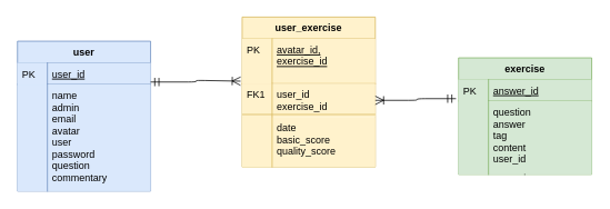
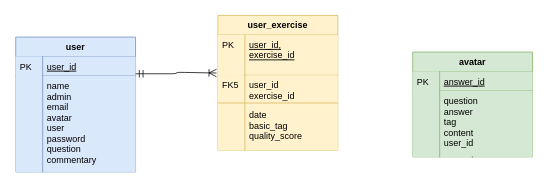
  <mxCell id="0" />
  <mxCell id="1" parent="0" />
  <mxCell id="2" value="user" style="swimlane;fontStyle=1;childLayout=stackLayout;horizontal=1;startSize=26;horizontalStack=0;resizeParent=1;resizeLast=0;collapsible=1;marginBottom=0;rounded=0;shadow=0;strokeWidth=1;fillColor=#dae8fc;strokeColor=#6c8ebf;" parent="1" vertex="1"><mxGeometry x="20" y="49" width="160" height="180" as="geometry"><mxRectangle x="20" y="80" width="160" height="26" as="alternateBounds" /></mxGeometry></mxCell>
  <mxCell id="3" value="user_id" style="shape=partialRectangle;top=0;left=0;right=0;bottom=1;align=left;verticalAlign=top;fillColor=#dae8fc;spacingLeft=40;spacingRight=4;overflow=hidden;rotatable=0;points=[[0,0.5],[1,0.5]];portConstraint=eastwest;dropTarget=0;rounded=0;shadow=0;strokeWidth=1;fontStyle=4;strokeColor=#6c8ebf;" parent="2" vertex="1"><mxGeometry y="26" width="160" height="26" as="geometry" /></mxCell>
  <mxCell id="4" value="PK" style="shape=partialRectangle;top=0;left=0;bottom=0;fillColor=#dae8fc;align=left;verticalAlign=top;spacingLeft=4;spacingRight=4;overflow=hidden;rotatable=0;points=[];portConstraint=eastwest;part=1;strokeColor=#6c8ebf;" parent="3" vertex="1" connectable="0"><mxGeometry width="36" height="26" as="geometry" /></mxCell>
  <mxCell id="5" value="name&#10;admin&#10;email&#10;avatar&#10;user&#10;password&#10;question&#10;commentary" style="shape=partialRectangle;top=0;left=0;right=0;bottom=0;align=left;verticalAlign=top;fillColor=#dae8fc;spacingLeft=40;spacingRight=4;overflow=hidden;rotatable=0;points=[[0,0.5],[1,0.5]];portConstraint=eastwest;dropTarget=0;rounded=0;shadow=0;strokeWidth=1;strokeColor=#6c8ebf;" parent="2" vertex="1"><mxGeometry y="52" width="160" height="128" as="geometry" /></mxCell>
  <mxCell id="6" value="" style="shape=partialRectangle;top=0;left=0;bottom=0;fillColor=#dae8fc;align=left;verticalAlign=top;spacingLeft=4;spacingRight=4;overflow=hidden;rotatable=0;points=[];portConstraint=eastwest;part=1;strokeColor=#6c8ebf;" parent="5" vertex="1" connectable="0"><mxGeometry width="36" height="128" as="geometry" /></mxCell>
  <mxCell id="7" value="user_exercise" style="swimlane;fontStyle=1;childLayout=stackLayout;horizontal=1;startSize=26;horizontalStack=0;resizeParent=1;resizeLast=0;collapsible=1;marginBottom=0;rounded=0;shadow=0;strokeWidth=1;fillColor=#fff2cc;strokeColor=#d6b656;" parent="1" vertex="1"><mxGeometry x="290" y="20" width="160" height="180" as="geometry"><mxRectangle x="300" y="120" width="160" height="26" as="alternateBounds" /></mxGeometry></mxCell>
- <mxCell id="8" value="avatar_id,&#10;exercise_id" style="shape=partialRectangle;top=0;left=0;right=0;bottom=1;align=left;verticalAlign=top;fillColor=#fff2cc;spacingLeft=40;spacingRight=4;overflow=hidden;rotatable=0;points=[[0,0.5],[1,0.5]];portConstraint=eastwest;dropTarget=0;rounded=0;shadow=0;strokeWidth=1;fontStyle=4;strokeColor=#d6b656;" parent="7" vertex="1"><mxGeometry y="26" width="160" height="54" as="geometry" /></mxCell>
+ <mxCell id="8" value="user_id,&#10;exercise_id" style="shape=partialRectangle;top=0;left=0;right=0;bottom=1;align=left;verticalAlign=top;fillColor=#fff2cc;spacingLeft=40;spacingRight=4;overflow=hidden;rotatable=0;points=[[0,0.5],[1,0.5]];portConstraint=eastwest;dropTarget=0;rounded=0;shadow=0;strokeWidth=1;fontStyle=4;strokeColor=#d6b656;" parent="7" vertex="1"><mxGeometry y="26" width="160" height="54" as="geometry" /></mxCell>
  <mxCell id="9" value="PK" style="shape=partialRectangle;top=0;left=0;bottom=0;fillColor=#fff2cc;align=left;verticalAlign=top;spacingLeft=4;spacingRight=4;overflow=hidden;rotatable=0;points=[];portConstraint=eastwest;part=1;strokeColor=#d6b656;" parent="8" vertex="1" connectable="0"><mxGeometry width="36" height="54.0" as="geometry" /></mxCell>
  <mxCell id="10" value="user_id&#10;exercise_id" style="shape=partialRectangle;top=0;left=0;right=0;bottom=0;align=left;verticalAlign=top;fillColor=#fff2cc;spacingLeft=40;spacingRight=4;overflow=hidden;rotatable=0;points=[[0,0.5],[1,0.5]];portConstraint=eastwest;dropTarget=0;rounded=0;shadow=0;strokeWidth=1;strokeColor=#d6b656;" parent="7" vertex="1"><mxGeometry y="80" width="160" height="40" as="geometry" /></mxCell>
- <mxCell id="11" value="FK1" style="shape=partialRectangle;top=0;left=0;bottom=0;fillColor=#fff2cc;align=left;verticalAlign=top;spacingLeft=4;spacingRight=4;overflow=hidden;rotatable=0;points=[];portConstraint=eastwest;part=1;strokeColor=#d6b656;" parent="10" vertex="1" connectable="0"><mxGeometry width="36" height="40" as="geometry" /></mxCell>
- <mxCell id="12" value="date&#10;basic_score&#10;quality_score" style="shape=partialRectangle;top=0;left=0;right=0;bottom=0;align=left;verticalAlign=top;fillColor=#fff2cc;spacingLeft=40;spacingRight=4;overflow=hidden;rotatable=0;points=[[0,0.5],[1,0.5]];portConstraint=eastwest;dropTarget=0;rounded=0;shadow=0;strokeWidth=1;strokeColor=#d6b656;" parent="7" vertex="1"><mxGeometry y="120" width="160" height="60" as="geometry" /></mxCell>
+ <mxCell id="11" value="FK5" style="shape=partialRectangle;top=0;left=0;bottom=0;fillColor=#fff2cc;align=left;verticalAlign=top;spacingLeft=4;spacingRight=4;overflow=hidden;rotatable=0;points=[];portConstraint=eastwest;part=1;strokeColor=#d6b656;" parent="10" vertex="1" connectable="0"><mxGeometry width="36" height="40" as="geometry" /></mxCell>
+ <mxCell id="12" value="date&#10;basic_tag&#10;quality_score" style="shape=partialRectangle;top=0;left=0;right=0;bottom=0;align=left;verticalAlign=top;fillColor=#fff2cc;spacingLeft=40;spacingRight=4;overflow=hidden;rotatable=0;points=[[0,0.5],[1,0.5]];portConstraint=eastwest;dropTarget=0;rounded=0;shadow=0;strokeWidth=1;strokeColor=#d6b656;" parent="7" vertex="1"><mxGeometry y="120" width="160" height="60" as="geometry" /></mxCell>
  <mxCell id="13" value="" style="shape=partialRectangle;top=0;left=0;bottom=0;fillColor=#fff2cc;align=left;verticalAlign=top;spacingLeft=4;spacingRight=4;overflow=hidden;rotatable=0;points=[];portConstraint=eastwest;part=1;strokeColor=#d6b656;" parent="12" vertex="1" connectable="0"><mxGeometry width="36" height="60" as="geometry" /></mxCell>
  <mxCell id="14" value="" style="edgeStyle=orthogonalEdgeStyle;endArrow=ERoneToMany;startArrow=ERmandOne;shadow=0;strokeWidth=1;endSize=8;startSize=8;entryX=-0.012;entryY=0.944;entryDx=0;entryDy=0;entryPerimeter=0;endFill=0;" parent="1" source="3" target="8" edge="1"><mxGeometry width="100" height="100" relative="1" as="geometry"><mxPoint x="300" y="289" as="sourcePoint" /><mxPoint x="400" y="189" as="targetPoint" /><Array as="points"><mxPoint x="235" y="98" /><mxPoint x="235" y="96" /></Array></mxGeometry></mxCell>
- <mxCell id="15" value="exercise" style="swimlane;fontStyle=1;childLayout=stackLayout;horizontal=1;startSize=26;horizontalStack=0;resizeParent=1;resizeLast=0;collapsible=1;marginBottom=0;rounded=0;shadow=0;strokeWidth=1;fillColor=#d5e8d4;strokeColor=#82b366;" parent="1" vertex="1"><mxGeometry x="550" y="69" width="160" height="140" as="geometry"><mxRectangle x="260" y="270" width="160" height="26" as="alternateBounds" /></mxGeometry></mxCell>
+ <mxCell id="15" value="avatar" style="swimlane;fontStyle=1;childLayout=stackLayout;horizontal=1;startSize=26;horizontalStack=0;resizeParent=1;resizeLast=0;collapsible=1;marginBottom=0;rounded=0;shadow=0;strokeWidth=1;fillColor=#d5e8d4;strokeColor=#82b366;" parent="1" vertex="1"><mxGeometry x="550" y="69" width="160" height="140" as="geometry"><mxRectangle x="260" y="270" width="160" height="26" as="alternateBounds" /></mxGeometry></mxCell>
  <mxCell id="16" value="answer_id" style="shape=partialRectangle;top=0;left=0;right=0;bottom=1;align=left;verticalAlign=top;fillColor=#d5e8d4;spacingLeft=40;spacingRight=4;overflow=hidden;rotatable=0;points=[[0,0.5],[1,0.5]];portConstraint=eastwest;dropTarget=0;rounded=0;shadow=0;strokeWidth=1;fontStyle=4;strokeColor=#82b366;" parent="15" vertex="1"><mxGeometry y="26" width="160" height="26" as="geometry" /></mxCell>
  <mxCell id="17" value="PK" style="shape=partialRectangle;top=0;left=0;bottom=0;fillColor=#d5e8d4;align=left;verticalAlign=top;spacingLeft=4;spacingRight=4;overflow=hidden;rotatable=0;points=[];portConstraint=eastwest;part=1;strokeColor=#82b366;" parent="16" vertex="1" connectable="0"><mxGeometry width="36" height="26" as="geometry" /></mxCell>
  <mxCell id="18" value="question&#10;answer&#10;tag&#10;content&#10;user_id" style="shape=partialRectangle;top=0;left=0;right=0;bottom=0;align=left;verticalAlign=top;fillColor=#d5e8d4;spacingLeft=40;spacingRight=4;overflow=hidden;rotatable=0;points=[[0,0.5],[1,0.5]];portConstraint=eastwest;dropTarget=0;rounded=0;shadow=0;strokeWidth=1;strokeColor=#82b366;" parent="15" vertex="1"><mxGeometry y="52" width="160" height="88" as="geometry" /></mxCell>
  <mxCell id="19" value="" style="shape=partialRectangle;top=0;left=0;bottom=0;fillColor=#d5e8d4;align=left;verticalAlign=top;spacingLeft=4;spacingRight=4;overflow=hidden;rotatable=0;points=[];portConstraint=eastwest;part=1;strokeColor=#82b366;" parent="18" vertex="1" connectable="0"><mxGeometry width="36" height="88" as="geometry" /></mxCell>
  <mxCell id="20" style="edgeStyle=orthogonalEdgeStyle;rounded=0;orthogonalLoop=1;jettySize=auto;html=1;exitX=0.5;exitY=1;exitDx=0;exitDy=0;entryX=0.494;entryY=0.989;entryDx=0;entryDy=0;entryPerimeter=0;endArrow=none;" edge="1" parent="15" source="15" target="18"><mxGeometry relative="1" as="geometry" /></mxCell>
- <mxCell id="21" value="" style="edgeStyle=orthogonalEdgeStyle;endArrow=ERoneToMany;startArrow=ERmandOne;shadow=0;strokeWidth=1;endSize=8;startSize=8;exitX=-0.019;exitY=0.885;exitDx=0;exitDy=0;exitPerimeter=0;endFill=0;" parent="1" source="16" target="10" edge="1"><mxGeometry width="100" height="100" relative="1" as="geometry"><mxPoint x="400" y="81" as="sourcePoint" /><mxPoint x="480" y="79" as="targetPoint" /><Array as="points" /></mxGeometry></mxCell>
  <mxCell id="22" value="" style="endArrow=none;html=1;entryX=1;entryY=0.74;entryDx=0;entryDy=0;entryPerimeter=0;fillColor=#fff2cc;strokeColor=#d6b656;" parent="1" edge="1"><mxGeometry width="50" height="50" relative="1" as="geometry"><mxPoint x="290" y="137" as="sourcePoint" /><mxPoint x="450" y="137" as="targetPoint" /><Array as="points"><mxPoint x="290" y="137" /></Array></mxGeometry></mxCell>
